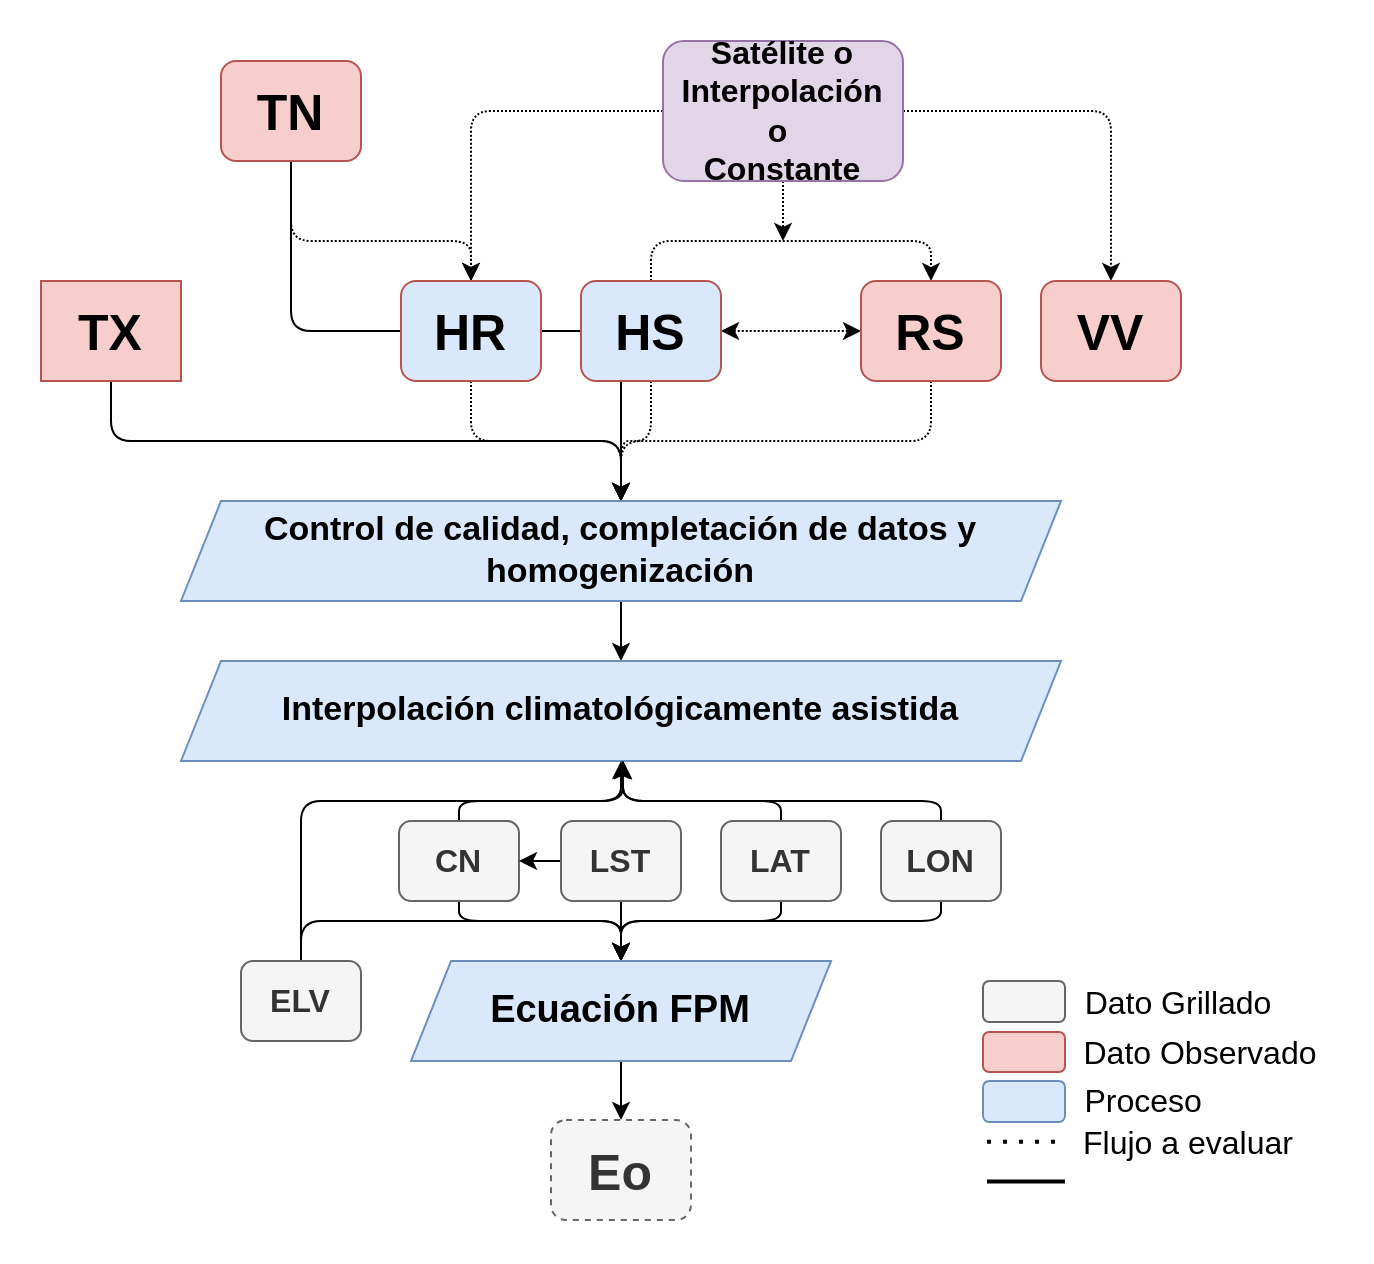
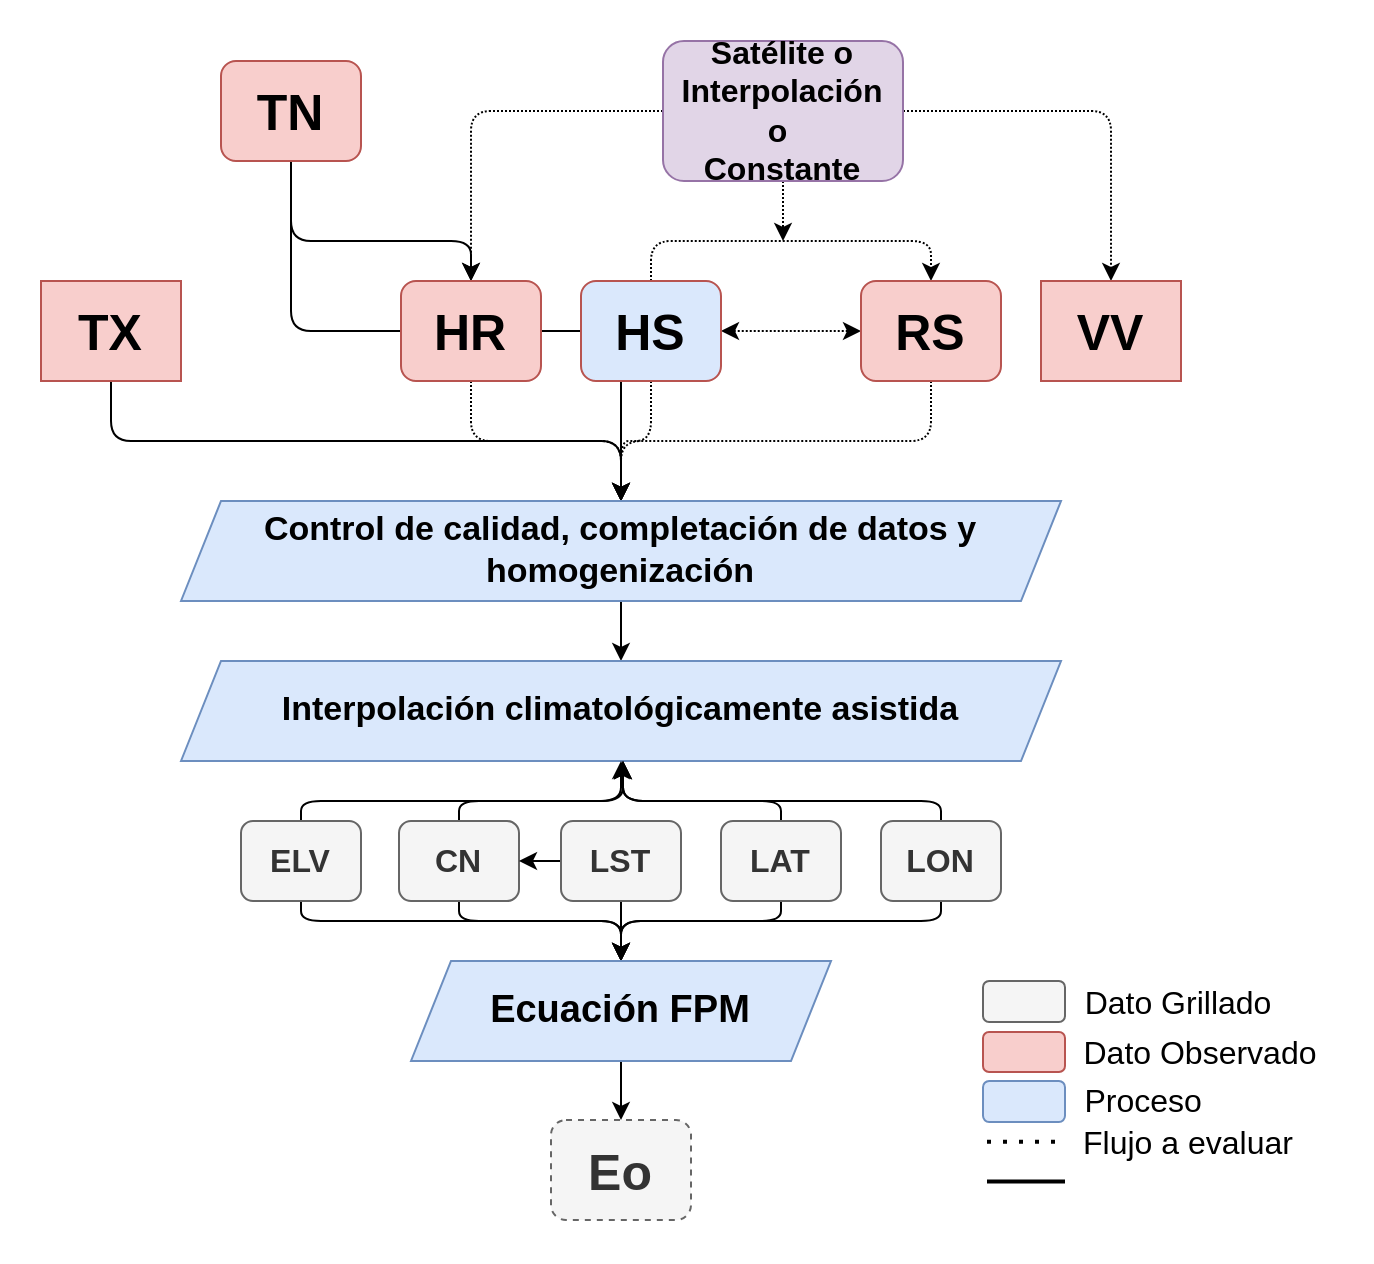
  <mxCell id="0" />
  <mxCell id="1" parent="0" />
  <mxCell id="2" style="edgeStyle=orthogonalEdgeStyle;rounded=1;orthogonalLoop=1;jettySize=auto;html=1;entryX=0.5;entryY=0;entryDx=0;entryDy=0;fontSize=17;dashed=1;dashPattern=1 1;" edge="1" parent="1" source="5" target="19"><mxGeometry relative="1" as="geometry" /></mxCell>
  <mxCell id="3" style="edgeStyle=orthogonalEdgeStyle;rounded=1;orthogonalLoop=1;jettySize=auto;html=1;entryX=0.5;entryY=0;entryDx=0;entryDy=0;fontSize=17;dashed=1;dashPattern=1 1;" edge="1" parent="1" source="5" target="12"><mxGeometry relative="1" as="geometry" /></mxCell>
  <mxCell id="4" style="edgeStyle=orthogonalEdgeStyle;rounded=0;orthogonalLoop=1;jettySize=auto;html=1;dashed=1;dashPattern=1 1;fontSize=17;startArrow=none;startFill=0;" edge="1" parent="1" source="5"><mxGeometry relative="1" as="geometry"><mxPoint x="391" y="120" as="targetPoint" /></mxGeometry></mxCell>
  <mxCell id="5" value="Satélite o&lt;br style=&quot;font-size: 16px;&quot;&gt;Interpolación o&amp;nbsp;&lt;br style=&quot;font-size: 16px;&quot;&gt;Constante" style="rounded=1;whiteSpace=wrap;html=1;fontSize=16;fontStyle=1;fillColor=#e1d5e7;strokeColor=#9673a6;" vertex="1" parent="1"><mxGeometry x="331" y="20" width="120" height="70" as="geometry" /></mxCell>
  <mxCell id="6" style="edgeStyle=orthogonalEdgeStyle;rounded=1;orthogonalLoop=1;jettySize=auto;html=1;entryX=0.5;entryY=0;entryDx=0;entryDy=0;fontSize=16;startArrow=none;startFill=0;" edge="1" parent="1" source="7" target="21"><mxGeometry relative="1" as="geometry" /></mxCell>
  <mxCell id="7" value="&lt;font style=&quot;font-size: 25px&quot;&gt;TX&lt;/font&gt;" style="whiteSpace=wrap;html=1;fontSize=17;fontStyle=1;fillColor=#f8cecc;strokeColor=#b85450;rounded=0;" vertex="1" parent="1"><mxGeometry x="20" y="140" width="70" height="50" as="geometry" /></mxCell>
- <mxCell id="8" style="edgeStyle=orthogonalEdgeStyle;rounded=1;orthogonalLoop=1;jettySize=auto;html=1;entryX=0.5;entryY=0;entryDx=0;entryDy=0;dashed=1;dashPattern=1 1;fontSize=17;startArrow=none;startFill=0;" edge="1" parent="1" source="10" target="12"><mxGeometry relative="1" as="geometry"><Array as="points"><mxPoint x="145" y="120" /><mxPoint x="235" y="120" /></Array></mxGeometry></mxCell>
+ <mxCell id="8" style="edgeStyle=orthogonalEdgeStyle;rounded=1;orthogonalLoop=1;jettySize=auto;html=1;entryX=0.5;entryY=0;entryDx=0;entryDy=0;dashed=0;dashPattern=1 1;fontSize=17;startArrow=none;startFill=0;" edge="1" parent="1" source="10" target="12"><mxGeometry relative="1" as="geometry"><Array as="points"><mxPoint x="145" y="120" /><mxPoint x="235" y="120" /></Array></mxGeometry></mxCell>
  <mxCell id="9" style="edgeStyle=orthogonalEdgeStyle;rounded=1;orthogonalLoop=1;jettySize=auto;html=1;entryX=0.5;entryY=0;entryDx=0;entryDy=0;fontSize=16;startArrow=none;startFill=0;" edge="1" parent="1" source="10" target="21"><mxGeometry relative="1" as="geometry" /></mxCell>
  <mxCell id="10" value="&lt;font style=&quot;font-size: 25px&quot;&gt;TN&lt;/font&gt;" style="rounded=1;whiteSpace=wrap;html=1;fontSize=17;fontStyle=1;fillColor=#f8cecc;strokeColor=#b85450;" vertex="1" parent="1"><mxGeometry x="110" y="30" width="70" height="50" as="geometry" /></mxCell>
  <mxCell id="11" style="edgeStyle=orthogonalEdgeStyle;rounded=1;orthogonalLoop=1;jettySize=auto;html=1;entryX=0.5;entryY=0;entryDx=0;entryDy=0;fontSize=16;startArrow=none;startFill=0;dashed=1;dashPattern=1 1;" edge="1" parent="1" source="12" target="21"><mxGeometry relative="1" as="geometry" /></mxCell>
- <mxCell id="12" value="&lt;font style=&quot;font-size: 25px&quot;&gt;HR&lt;/font&gt;" style="rounded=1;whiteSpace=wrap;html=1;fontSize=17;fontStyle=1;fillColor=#dae8fc;strokeColor=#b85450;" vertex="1" parent="1"><mxGeometry x="200" y="140" width="70" height="50" as="geometry" /></mxCell>
+ <mxCell id="12" value="&lt;font style=&quot;font-size: 25px&quot;&gt;HR&lt;/font&gt;" style="rounded=1;whiteSpace=wrap;html=1;fontSize=17;fontStyle=1;fillColor=#f8cecc;strokeColor=#b85450;" vertex="1" parent="1"><mxGeometry x="200" y="140" width="70" height="50" as="geometry" /></mxCell>
  <mxCell id="13" style="edgeStyle=orthogonalEdgeStyle;rounded=0;orthogonalLoop=1;jettySize=auto;html=1;entryX=0;entryY=0.5;entryDx=0;entryDy=0;dashed=1;dashPattern=1 1;fontSize=17;startArrow=classic;startFill=1;" edge="1" parent="1" source="16" target="18"><mxGeometry relative="1" as="geometry"><Array as="points"><mxPoint x="401" y="165" /><mxPoint x="401" y="165" /></Array></mxGeometry></mxCell>
  <mxCell id="14" style="edgeStyle=orthogonalEdgeStyle;rounded=1;orthogonalLoop=1;jettySize=auto;html=1;entryX=0.5;entryY=0;entryDx=0;entryDy=0;dashed=1;dashPattern=1 1;fontSize=17;startArrow=none;startFill=0;" edge="1" parent="1" source="16" target="18"><mxGeometry relative="1" as="geometry"><Array as="points"><mxPoint x="325" y="120" /><mxPoint x="465" y="120" /></Array></mxGeometry></mxCell>
  <mxCell id="15" style="edgeStyle=orthogonalEdgeStyle;rounded=1;orthogonalLoop=1;jettySize=auto;html=1;entryX=0.5;entryY=0;entryDx=0;entryDy=0;fontSize=16;startArrow=none;startFill=0;dashed=1;dashPattern=1 1;" edge="1" parent="1" source="16" target="21"><mxGeometry relative="1" as="geometry" /></mxCell>
  <mxCell id="16" value="&lt;font style=&quot;font-size: 25px&quot;&gt;HS&lt;/font&gt;" style="rounded=1;whiteSpace=wrap;html=1;fontSize=17;fontStyle=1;fillColor=#dae8fc;strokeColor=#b85450;" vertex="1" parent="1"><mxGeometry x="290" y="140" width="70" height="50" as="geometry" /></mxCell>
  <mxCell id="17" style="edgeStyle=orthogonalEdgeStyle;rounded=1;orthogonalLoop=1;jettySize=auto;html=1;entryX=0.5;entryY=0;entryDx=0;entryDy=0;fontSize=16;startArrow=none;startFill=0;dashed=1;dashPattern=1 1;" edge="1" parent="1" source="18" target="21"><mxGeometry relative="1" as="geometry" /></mxCell>
  <mxCell id="18" value="&lt;font style=&quot;font-size: 25px&quot;&gt;RS&lt;/font&gt;" style="rounded=1;whiteSpace=wrap;html=1;fontSize=17;fontStyle=1;fillColor=#f8cecc;strokeColor=#b85450;" vertex="1" parent="1"><mxGeometry x="430" y="140" width="70" height="50" as="geometry" /></mxCell>
- <mxCell id="19" value="&lt;font style=&quot;font-size: 25px&quot;&gt;VV&lt;/font&gt;" style="rounded=1;whiteSpace=wrap;html=1;fontSize=17;fontStyle=1;fillColor=#f8cecc;strokeColor=#b85450;" vertex="1" parent="1"><mxGeometry x="520" y="140" width="70" height="50" as="geometry" /></mxCell>
+ <mxCell id="19" value="&lt;font style=&quot;font-size: 25px&quot;&gt;VV&lt;/font&gt;" style="whiteSpace=wrap;html=1;fontSize=17;fontStyle=1;fillColor=#f8cecc;strokeColor=#b85450;rounded=0;" vertex="1" parent="1"><mxGeometry x="520" y="140" width="70" height="50" as="geometry" /></mxCell>
  <mxCell id="20" style="edgeStyle=orthogonalEdgeStyle;rounded=0;orthogonalLoop=1;jettySize=auto;html=1;entryX=0.5;entryY=0;entryDx=0;entryDy=0;fontSize=17;startArrow=none;startFill=0;" edge="1" parent="1" source="21" target="22"><mxGeometry relative="1" as="geometry" /></mxCell>
  <mxCell id="21" value="Control de calidad, completación de datos y homogenización" style="shape=parallelogram;perimeter=parallelogramPerimeter;whiteSpace=wrap;html=1;fixedSize=1;fontSize=17;fontStyle=1;fillColor=#dae8fc;strokeColor=#6c8ebf;" vertex="1" parent="1"><mxGeometry x="90" y="250" width="440" height="50" as="geometry" /></mxCell>
  <mxCell id="22" value="Interpolación climatológicamente asistida" style="shape=parallelogram;perimeter=parallelogramPerimeter;whiteSpace=wrap;html=1;fixedSize=1;fontSize=17;fontStyle=1;fillColor=#dae8fc;strokeColor=#6c8ebf;" vertex="1" parent="1"><mxGeometry x="90" y="330" width="440" height="50" as="geometry" /></mxCell>
  <mxCell id="23" style="edgeStyle=orthogonalEdgeStyle;rounded=1;orthogonalLoop=1;jettySize=auto;html=1;fontSize=17;startArrow=none;startFill=0;" edge="1" parent="1" source="25"><mxGeometry relative="1" as="geometry"><mxPoint x="311" y="380" as="targetPoint" /><Array as="points"><mxPoint x="150" y="400" /><mxPoint x="311" y="400" /></Array></mxGeometry></mxCell>
  <mxCell id="24" style="edgeStyle=orthogonalEdgeStyle;rounded=1;orthogonalLoop=1;jettySize=auto;html=1;entryX=0.5;entryY=0;entryDx=0;entryDy=0;fontSize=16;startArrow=none;startFill=0;" edge="1" parent="1" source="25" target="39"><mxGeometry relative="1" as="geometry"><Array as="points"><mxPoint x="150" y="460" /><mxPoint x="310" y="460" /></Array></mxGeometry></mxCell>
- <mxCell id="25" value="&lt;font style=&quot;font-size: 16px;&quot;&gt;ELV&lt;/font&gt;" style="rounded=1;whiteSpace=wrap;html=1;fontSize=16;fontStyle=1;fillColor=#f5f5f5;strokeColor=#666666;fontColor=#333333;" vertex="1" parent="1"><mxGeometry x="120" y="480" width="60" height="40" as="geometry" /></mxCell>
+ <mxCell id="25" value="&lt;font style=&quot;font-size: 16px;&quot;&gt;ELV&lt;/font&gt;" style="rounded=1;whiteSpace=wrap;html=1;fontSize=16;fontStyle=1;fillColor=#f5f5f5;strokeColor=#666666;fontColor=#333333;" vertex="1" parent="1"><mxGeometry x="120" y="410" width="60" height="40" as="geometry" /></mxCell>
  <mxCell id="26" style="edgeStyle=orthogonalEdgeStyle;rounded=1;orthogonalLoop=1;jettySize=auto;html=1;entryX=0.5;entryY=1;entryDx=0;entryDy=0;fontSize=17;startArrow=none;startFill=0;" edge="1" parent="1" source="28" target="22"><mxGeometry relative="1" as="geometry"><Array as="points"><mxPoint x="229" y="400" /><mxPoint x="310" y="400" /></Array></mxGeometry></mxCell>
  <mxCell id="27" style="edgeStyle=orthogonalEdgeStyle;rounded=1;orthogonalLoop=1;jettySize=auto;html=1;entryX=0.5;entryY=0;entryDx=0;entryDy=0;fontSize=16;startArrow=none;startFill=0;" edge="1" parent="1" source="28" target="39"><mxGeometry relative="1" as="geometry"><Array as="points"><mxPoint x="229" y="460" /><mxPoint x="310" y="460" /></Array></mxGeometry></mxCell>
  <mxCell id="28" value="&lt;font style=&quot;font-size: 16px;&quot;&gt;CN&lt;/font&gt;" style="rounded=1;whiteSpace=wrap;html=1;fontSize=16;fontStyle=1;fillColor=#f5f5f5;strokeColor=#666666;fontColor=#333333;" vertex="1" parent="1"><mxGeometry x="199" y="410" width="60" height="40" as="geometry" /></mxCell>
  <mxCell id="29" style="edgeStyle=orthogonalEdgeStyle;rounded=1;orthogonalLoop=1;jettySize=auto;html=1;fontSize=17;startArrow=none;startFill=0;" edge="1" parent="1" source="31" target="28"><mxGeometry relative="1" as="geometry" /></mxCell>
  <mxCell id="30" style="edgeStyle=orthogonalEdgeStyle;rounded=1;orthogonalLoop=1;jettySize=auto;html=1;entryX=0.5;entryY=0;entryDx=0;entryDy=0;fontSize=16;startArrow=none;startFill=0;" edge="1" parent="1" source="31" target="39"><mxGeometry relative="1" as="geometry" /></mxCell>
  <mxCell id="31" value="&lt;font style=&quot;font-size: 16px;&quot;&gt;LST&lt;/font&gt;" style="rounded=1;whiteSpace=wrap;html=1;fontSize=16;fontStyle=1;fillColor=#f5f5f5;strokeColor=#666666;fontColor=#333333;" vertex="1" parent="1"><mxGeometry x="280" y="410" width="60" height="40" as="geometry" /></mxCell>
  <mxCell id="32" style="edgeStyle=orthogonalEdgeStyle;rounded=1;orthogonalLoop=1;jettySize=auto;html=1;fontSize=17;startArrow=none;startFill=0;" edge="1" parent="1" source="34"><mxGeometry relative="1" as="geometry"><mxPoint x="311" y="380" as="targetPoint" /><Array as="points"><mxPoint x="390" y="400" /><mxPoint x="311" y="400" /></Array></mxGeometry></mxCell>
  <mxCell id="33" style="edgeStyle=orthogonalEdgeStyle;rounded=1;orthogonalLoop=1;jettySize=auto;html=1;entryX=0.5;entryY=0;entryDx=0;entryDy=0;fontSize=16;startArrow=none;startFill=0;" edge="1" parent="1" source="34" target="39"><mxGeometry relative="1" as="geometry"><Array as="points"><mxPoint x="390" y="460" /><mxPoint x="310" y="460" /></Array></mxGeometry></mxCell>
  <mxCell id="34" value="&lt;font style=&quot;font-size: 16px;&quot;&gt;LAT&lt;/font&gt;" style="rounded=1;whiteSpace=wrap;html=1;fontSize=16;fontStyle=1;fillColor=#f5f5f5;strokeColor=#666666;fontColor=#333333;" vertex="1" parent="1"><mxGeometry x="360" y="410" width="60" height="40" as="geometry" /></mxCell>
  <mxCell id="35" style="edgeStyle=orthogonalEdgeStyle;rounded=1;orthogonalLoop=1;jettySize=auto;html=1;fontSize=17;startArrow=none;startFill=0;" edge="1" parent="1" source="37"><mxGeometry relative="1" as="geometry"><mxPoint x="311" y="380" as="targetPoint" /><Array as="points"><mxPoint x="470" y="400" /><mxPoint x="311" y="400" /></Array></mxGeometry></mxCell>
  <mxCell id="36" style="edgeStyle=orthogonalEdgeStyle;rounded=1;orthogonalLoop=1;jettySize=auto;html=1;entryX=0.5;entryY=0;entryDx=0;entryDy=0;fontSize=16;startArrow=none;startFill=0;" edge="1" parent="1" source="37" target="39"><mxGeometry relative="1" as="geometry"><Array as="points"><mxPoint x="470" y="460" /><mxPoint x="310" y="460" /></Array></mxGeometry></mxCell>
  <mxCell id="37" value="&lt;span style=&quot;font-size: 16px;&quot;&gt;LON&lt;/span&gt;" style="rounded=1;whiteSpace=wrap;html=1;fontSize=16;fontStyle=1;fillColor=#f5f5f5;strokeColor=#666666;fontColor=#333333;" vertex="1" parent="1"><mxGeometry x="440" y="410" width="60" height="40" as="geometry" /></mxCell>
  <mxCell id="38" style="edgeStyle=orthogonalEdgeStyle;rounded=0;orthogonalLoop=1;jettySize=auto;html=1;entryX=0.5;entryY=0;entryDx=0;entryDy=0;fontSize=16;startArrow=none;startFill=0;" edge="1" parent="1" source="39" target="40"><mxGeometry relative="1" as="geometry" /></mxCell>
  <mxCell id="39" value="Ecuación FPM" style="shape=parallelogram;perimeter=parallelogramPerimeter;whiteSpace=wrap;html=1;fixedSize=1;fontSize=19;fontStyle=1;fillColor=#dae8fc;strokeColor=#6c8ebf;" vertex="1" parent="1"><mxGeometry x="205" y="480" width="210" height="50" as="geometry" /></mxCell>
  <mxCell id="40" value="&lt;font style=&quot;font-size: 25px&quot;&gt;Eo&lt;/font&gt;" style="rounded=1;whiteSpace=wrap;html=1;fontSize=17;fontStyle=1;fillColor=#f5f5f5;strokeColor=#666666;fontColor=#333333;dashed=1;" vertex="1" parent="1"><mxGeometry x="275" y="559.5" width="70" height="50" as="geometry" /></mxCell>
  <mxCell id="41" value="" style="group" vertex="1" connectable="0" parent="1"><mxGeometry x="491" y="490" width="173.5" height="110.5" as="geometry" /></mxCell>
  <mxCell id="42" value="" style="rounded=1;whiteSpace=wrap;html=1;fontSize=16;fontStyle=1;fillColor=#f8cecc;strokeColor=#b85450;" vertex="1" parent="41"><mxGeometry y="25.5" width="41" height="20" as="geometry" /></mxCell>
  <mxCell id="43" value="" style="rounded=1;whiteSpace=wrap;html=1;fontSize=16;fontStyle=1;fillColor=#dae8fc;strokeColor=#6c8ebf;" vertex="1" parent="41"><mxGeometry y="50" width="41" height="20.5" as="geometry" /></mxCell>
  <mxCell id="44" value="Dato Grillado" style="text;html=1;strokeColor=none;fillColor=none;align=center;verticalAlign=middle;whiteSpace=wrap;rounded=0;fontSize=16;" vertex="1" parent="41"><mxGeometry x="48" y="0.5" width="100" height="20" as="geometry" /></mxCell>
  <mxCell id="45" value="Dato Observado" style="text;html=1;strokeColor=none;fillColor=none;align=center;verticalAlign=middle;whiteSpace=wrap;rounded=0;fontSize=16;" vertex="1" parent="41"><mxGeometry x="49" y="25.5" width="120" height="20" as="geometry" /></mxCell>
  <mxCell id="46" value="Proceso&amp;nbsp; &amp;nbsp; &amp;nbsp; &amp;nbsp; &amp;nbsp; &amp;nbsp; &amp;nbsp;" style="text;html=1;strokeColor=none;fillColor=none;align=center;verticalAlign=middle;whiteSpace=wrap;rounded=0;fontSize=16;" vertex="1" parent="41"><mxGeometry x="49" y="50" width="121" height="20" as="geometry" /></mxCell>
  <mxCell id="47" value="" style="endArrow=none;dashed=1;html=1;dashPattern=1 3;strokeWidth=2;fontSize=16;" edge="1" parent="41"><mxGeometry width="50" height="50" relative="1" as="geometry"><mxPoint x="2" y="80.38" as="sourcePoint" /><mxPoint x="41" y="80.38" as="targetPoint" /></mxGeometry></mxCell>
  <mxCell id="48" value="" style="endArrow=none;html=1;strokeWidth=2;fontSize=16;rounded=0;" edge="1" parent="41"><mxGeometry width="50" height="50" relative="1" as="geometry"><mxPoint x="2" y="100.3" as="sourcePoint" /><mxPoint x="41" y="100.3" as="targetPoint" /></mxGeometry></mxCell>
  <mxCell id="49" value="Flujo a evaluar" style="text;html=1;strokeColor=none;fillColor=none;align=center;verticalAlign=middle;whiteSpace=wrap;rounded=0;fontSize=16;" vertex="1" parent="41"><mxGeometry x="48" y="70.5" width="110" height="20" as="geometry" /></mxCell>
  <mxCell id="50" value="" style="rounded=1;whiteSpace=wrap;html=1;fontSize=16;fontStyle=1;fillColor=#f5f5f5;strokeColor=#666666;fontColor=#333333;" vertex="1" parent="41"><mxGeometry width="41" height="20.5" as="geometry" /></mxCell>
